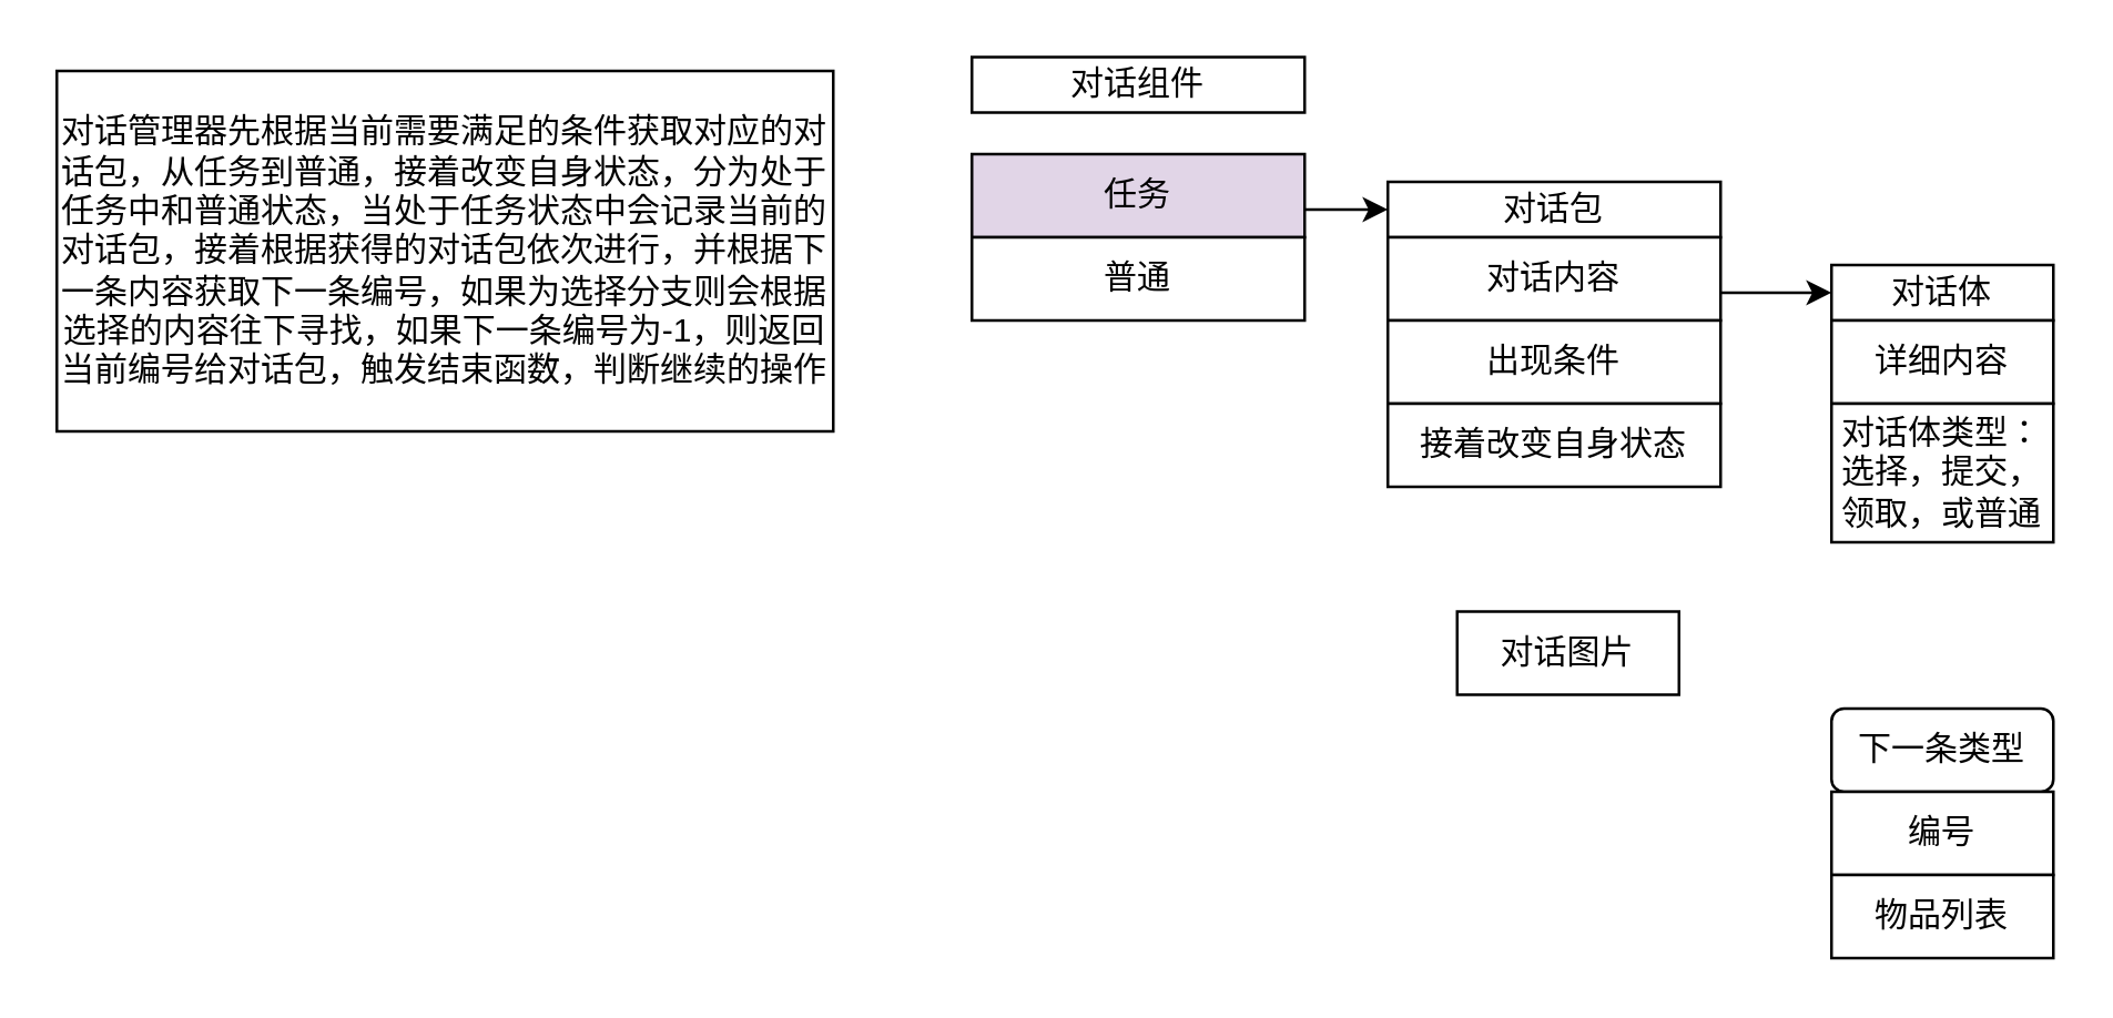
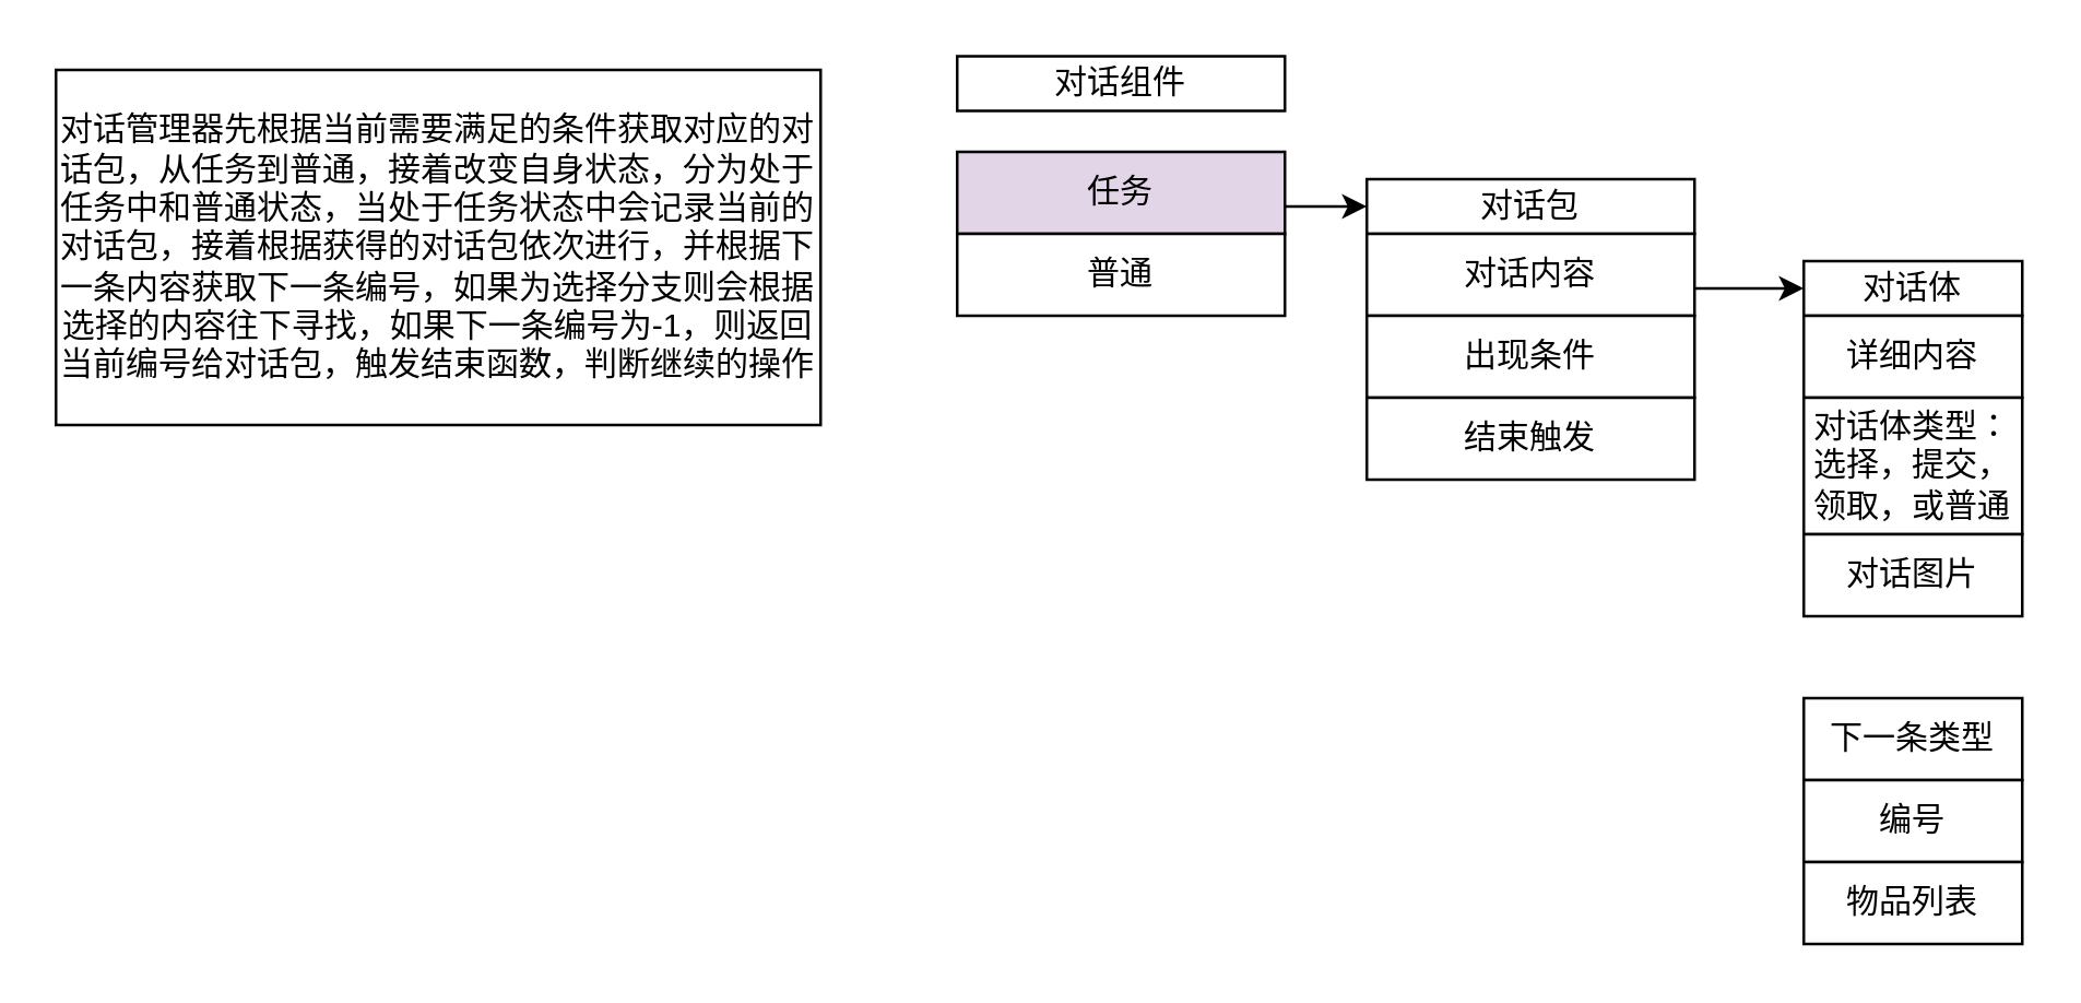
  <mxCell id="0" />
  <mxCell id="1" parent="0" />
  <mxCell id="2" value="任务" style="rounded=0;whiteSpace=wrap;html=1;fillColor=#e1d5e7;" parent="1" vertex="1"><mxGeometry x="350" y="55" width="120" height="30" as="geometry" /></mxCell>
  <mxCell id="3" value="对话组件" style="rounded=0;whiteSpace=wrap;html=1;" parent="1" vertex="1"><mxGeometry x="350" y="20" width="120" height="20" as="geometry" /></mxCell>
  <mxCell id="4" value="普通" style="rounded=0;whiteSpace=wrap;html=1;" vertex="1" parent="1"><mxGeometry x="350" y="85" width="120" height="30" as="geometry" /></mxCell>
  <mxCell id="5" value="" style="endArrow=classic;html=1;rounded=0;" edge="1" parent="1"><mxGeometry width="50" height="50" relative="1" as="geometry"><mxPoint x="470" y="75" as="sourcePoint" /><mxPoint x="500" y="75" as="targetPoint" /></mxGeometry></mxCell>
  <mxCell id="6" value="对话包" style="rounded=0;whiteSpace=wrap;html=1;" vertex="1" parent="1"><mxGeometry x="500" y="65" width="120" height="20" as="geometry" /></mxCell>
  <mxCell id="7" value="对话内容" style="rounded=0;whiteSpace=wrap;html=1;" vertex="1" parent="1"><mxGeometry x="500" y="85" width="120" height="30" as="geometry" /></mxCell>
  <mxCell id="8" value="出现条件" style="rounded=0;whiteSpace=wrap;html=1;" vertex="1" parent="1"><mxGeometry x="500" y="115" width="120" height="30" as="geometry" /></mxCell>
  <mxCell id="9" value="" style="endArrow=classic;html=1;rounded=0;" edge="1" parent="1"><mxGeometry width="50" height="50" relative="1" as="geometry"><mxPoint x="620" y="105" as="sourcePoint" /><mxPoint x="660" y="105" as="targetPoint" /></mxGeometry></mxCell>
  <mxCell id="10" value="对话体" style="rounded=0;whiteSpace=wrap;html=1;" vertex="1" parent="1"><mxGeometry x="660" y="95" width="80" height="20" as="geometry" /></mxCell>
  <mxCell id="11" value="详细内容" style="rounded=0;whiteSpace=wrap;html=1;" vertex="1" parent="1"><mxGeometry x="660" y="115" width="80" height="30" as="geometry" /></mxCell>
  <mxCell id="12" value="对话体类型：&lt;div&gt;选择，提交，领取，或普通&lt;/div&gt;" style="rounded=0;whiteSpace=wrap;html=1;" vertex="1" parent="1"><mxGeometry x="660" y="145" width="80" height="50" as="geometry" /></mxCell>
- <mxCell id="13" value="接着改变自身状态" style="rounded=0;whiteSpace=wrap;html=1;" vertex="1" parent="1"><mxGeometry x="500" y="145" width="120" height="30" as="geometry" /></mxCell>
- <mxCell id="14" value="对话图片" style="rounded=0;whiteSpace=wrap;html=1;" vertex="1" parent="1"><mxGeometry x="525" y="220" width="80" height="30" as="geometry" /></mxCell>
+ <mxCell id="13" value="结束触发" style="rounded=0;whiteSpace=wrap;html=1;" vertex="1" parent="1"><mxGeometry x="500" y="145" width="120" height="30" as="geometry" /></mxCell>
+ <mxCell id="14" value="对话图片" style="rounded=0;whiteSpace=wrap;html=1;" vertex="1" parent="1"><mxGeometry x="660" y="195" width="80" height="30" as="geometry" /></mxCell>
  <mxCell id="15" value="对话管理器先根据当前需要满足的条件获取对应的对话包，从任务到普通，接着改变自身状态，分为处于任务中和普通状态，当处于任务状态中会记录当前的对话包，接着根据获得的对话包依次进行，并根据下一条内容获取下一条编号，如果为选择分支则会根据选择的内容往下寻找，如果下一条编号为-1，则返回当前编号给对话包，触发结束函数，判断继续的操作" style="rounded=0;whiteSpace=wrap;html=1;" vertex="1" parent="1"><mxGeometry x="20" y="25" width="280" height="130" as="geometry" /></mxCell>
- <mxCell id="16" value="下一条类型" style="whiteSpace=wrap;html=1;rounded=1;" vertex="1" parent="1"><mxGeometry x="660" y="255" width="80" height="30" as="geometry" /></mxCell>
+ <mxCell id="16" value="下一条类型" style="rounded=0;whiteSpace=wrap;html=1;" vertex="1" parent="1"><mxGeometry x="660" y="255" width="80" height="30" as="geometry" /></mxCell>
  <mxCell id="17" value="编号" style="rounded=0;whiteSpace=wrap;html=1;" vertex="1" parent="1"><mxGeometry x="660" y="285" width="80" height="30" as="geometry" /></mxCell>
  <mxCell id="18" value="物品列表" style="rounded=0;whiteSpace=wrap;html=1;" vertex="1" parent="1"><mxGeometry x="660" y="315" width="80" height="30" as="geometry" /></mxCell>
